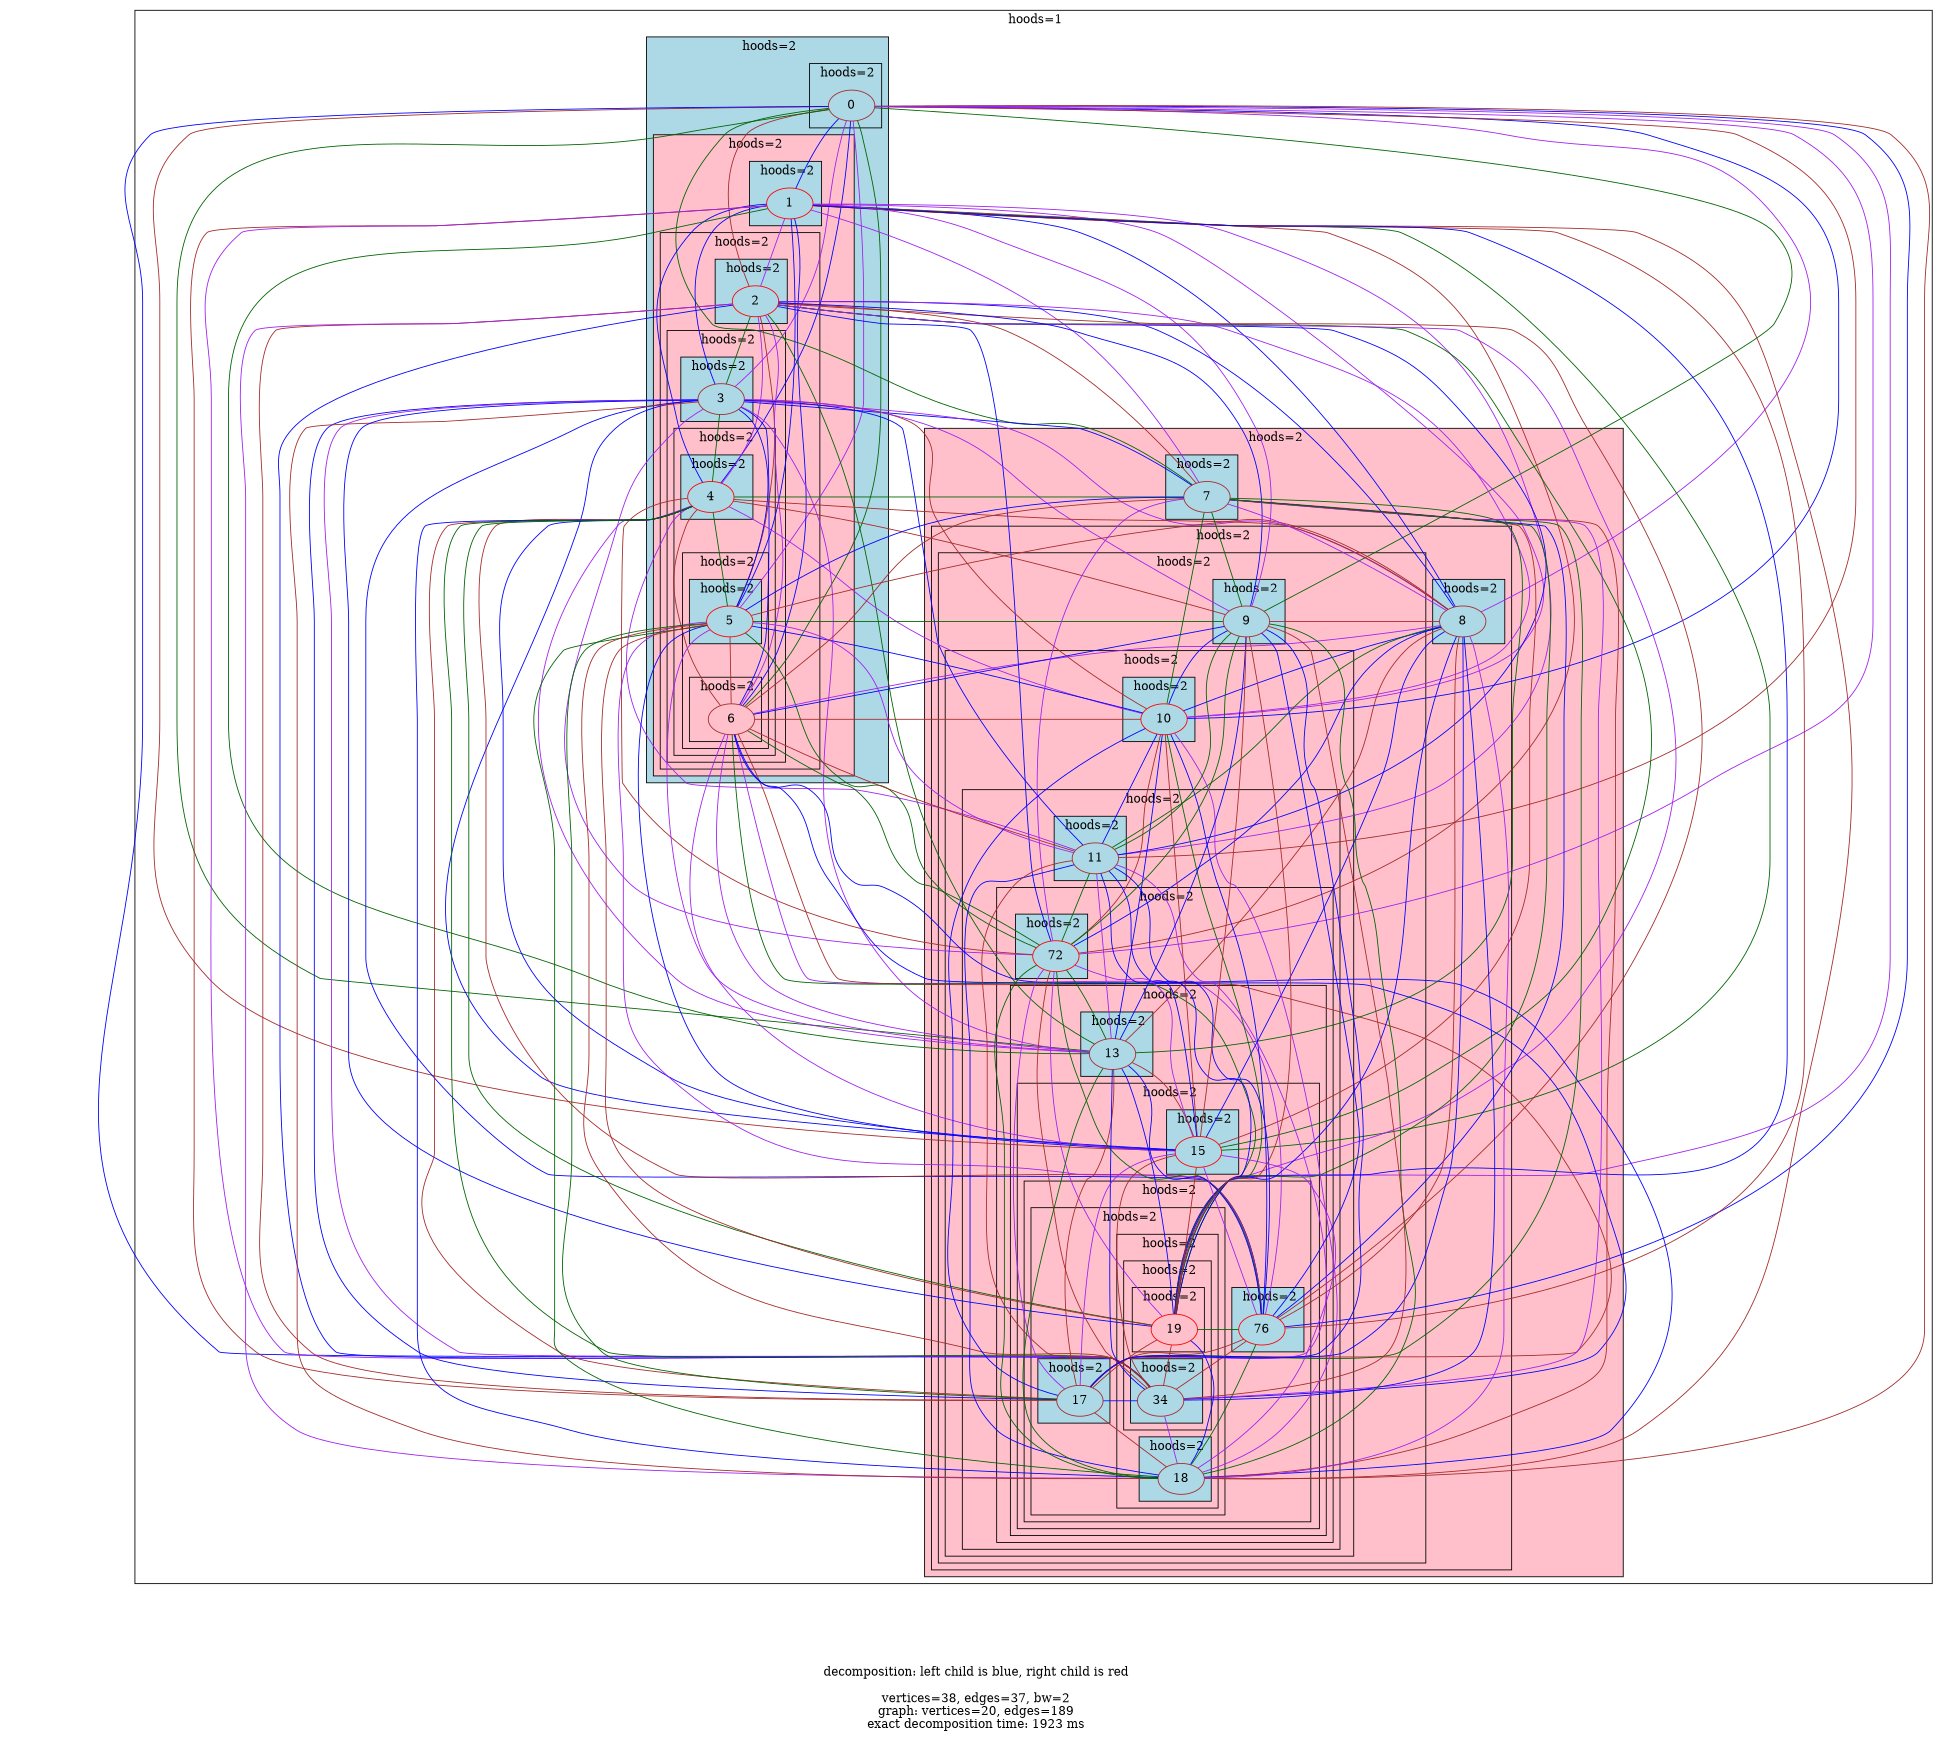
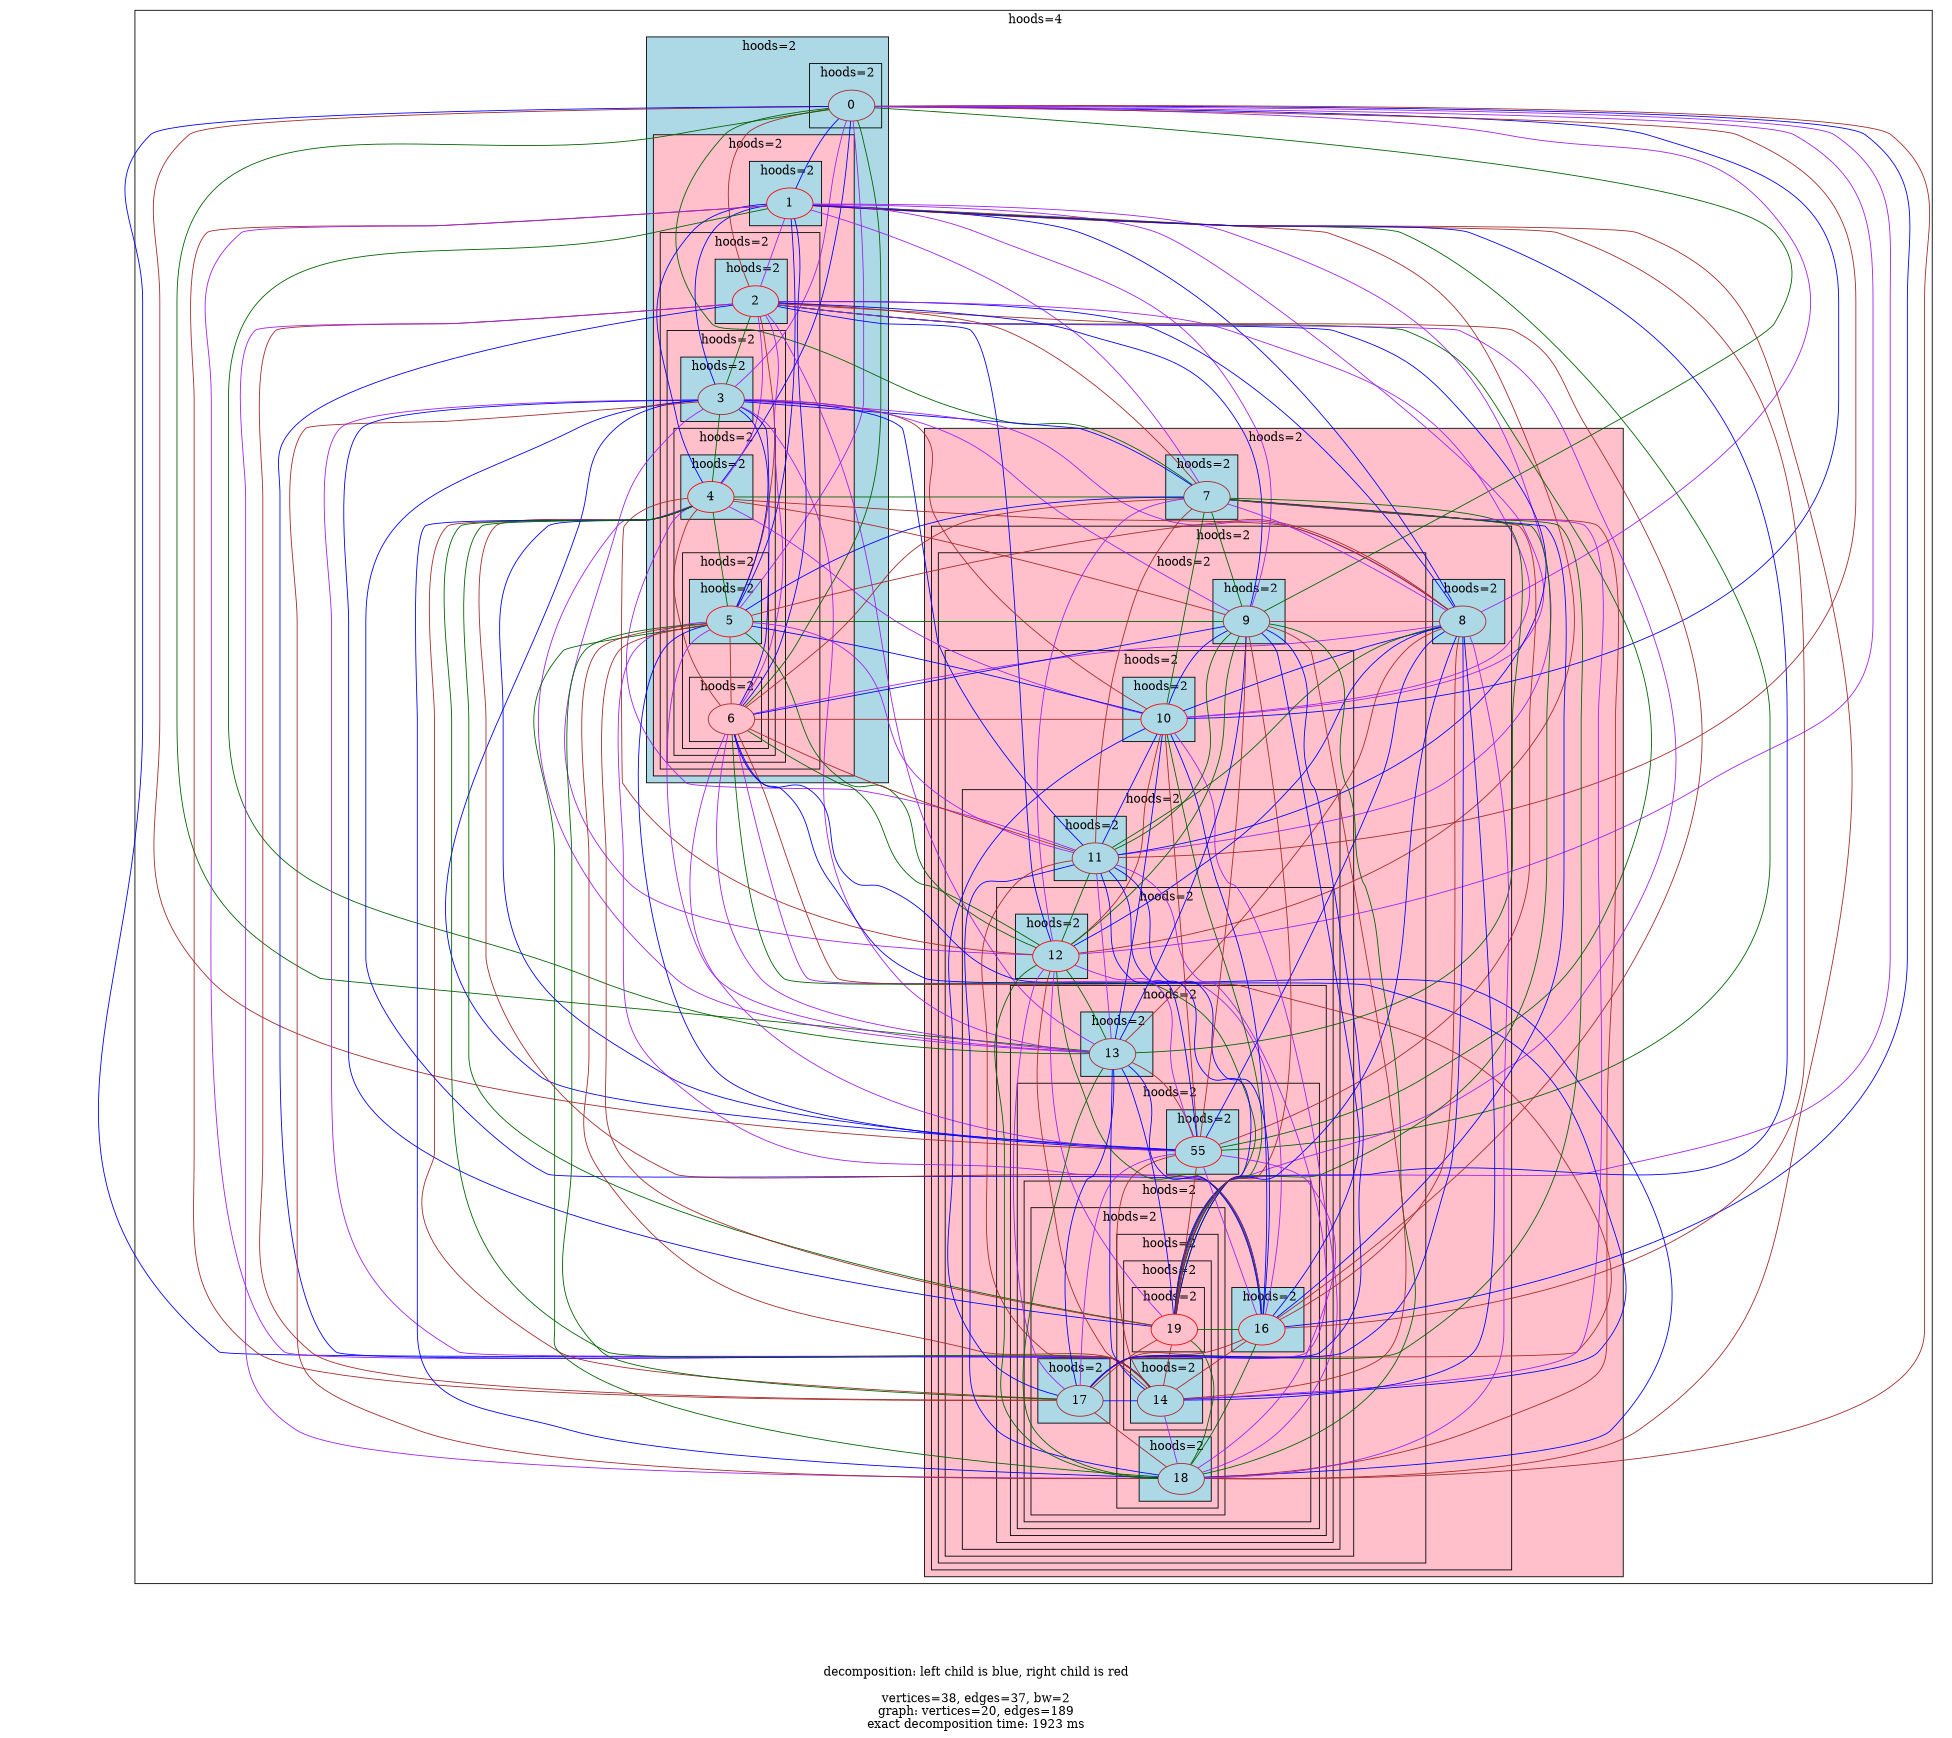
  graph {
    label="decomposition: left child is blue, right child is red\n\nvertices=38, edges=37, bw=2\ngraph: vertices=20, edges=189\nexact decomposition time: 1923 ms"
    node [color=brown]
    edge [color=blue]
    n1 [label=0]
    n2 [color=red label=1]
    n3 [color=red label=2]
    n4 [label=3]
    n5 [color=red label=4]
    n6 [color=red label=5]
    n7 [label=6]
    n8 [label=7]
    n9 [label=8]
    n10 [color=red label=10]
    n11 [label=11]
-   n12 [color=red label=72]
+   n12 [color=red label=12]
    n13 [label=13]
-   n14 [color=red label=15]
-   n15 [color=red label=76]
+   n14 [color=red label=55]
+   n15 [color=red label=16]
    n16 [label=17]
    n17 [label=18]
-   n18 [label=34]
+   n18 [label=14]
    n19 [color=red label=19]
    n20 [label=9]
    subgraph cluster_1 {
-     label=" hoods=1"
+     label=" hoods=4"
      subgraph cluster_2 {
        fillcolor=lightblue
        label=" hoods=2"
        style=filled
        subgraph cluster_3 {
          fillcolor=lightblue
          label=" hoods=2"
          style=filled
          n1
        }
        subgraph cluster_4 {
          fillcolor=pink
          label=" hoods=2"
          style=filled
          subgraph cluster_5 {
            fillcolor=lightblue
            label=" hoods=2"
            style=filled
            n2
          }
          subgraph cluster_6 {
            fillcolor=pink
            label=" hoods=2"
            style=filled
            subgraph cluster_7 {
              fillcolor=lightblue
              label=" hoods=2"
              style=filled
              n3
            }
            subgraph cluster_8 {
              fillcolor=pink
              label=" hoods=2"
              style=filled
              subgraph cluster_9 {
                fillcolor=lightblue
                label=" hoods=2"
                style=filled
                n4
              }
              subgraph cluster_10 {
                fillcolor=pink
                label=" hoods=2"
                style=filled
                subgraph cluster_11 {
                  fillcolor=lightblue
                  label=" hoods=2"
                  style=filled
                  n5
                }
                subgraph cluster_12 {
                  fillcolor=pink
                  label=" hoods=2"
                  style=filled
                  subgraph cluster_13 {
                    fillcolor=lightblue
                    label=" hoods=2"
                    style=filled
                    n6
                  }
                  subgraph cluster_14 {
                    fillcolor=pink
                    label=" hoods=2"
                    style=filled
                    n7
                  }
                }
              }
            }
          }
        }
      }
      subgraph cluster_15 {
        fillcolor=pink
        label=" hoods=2"
        style=filled
        subgraph cluster_16 {
          fillcolor=lightblue
          label=" hoods=2"
          style=filled
          n8
        }
        subgraph cluster_17 {
          fillcolor=pink
          label=" hoods=2"
          style=filled
          subgraph cluster_18 {
            fillcolor=lightblue
            label=" hoods=2"
            style=filled
            n9
          }
          subgraph cluster_19 {
            fillcolor=pink
            label=" hoods=2"
            style=filled
            subgraph cluster_20 {
              fillcolor=pink
              label=" hoods=2"
              style=filled
              subgraph cluster_21 {
                fillcolor=lightblue
                label=" hoods=2"
                style=filled
                n10
              }
              subgraph cluster_22 {
                fillcolor=pink
                label=" hoods=2"
                style=filled
                subgraph cluster_23 {
                  fillcolor=lightblue
                  label=" hoods=2"
                  style=filled
                  n11
                }
                subgraph cluster_24 {
                  fillcolor=pink
                  label=" hoods=2"
                  style=filled
                  subgraph cluster_25 {
                    fillcolor=lightblue
                    label=" hoods=2"
                    style=filled
                    n12
                  }
                  subgraph cluster_26 {
                    fillcolor=pink
                    label=" hoods=2"
                    style=filled
                    subgraph cluster_27 {
                      fillcolor=lightblue
                      label=" hoods=2"
                      style=filled
                      n13
                    }
                    subgraph cluster_28 {
                      fillcolor=pink
                      label=" hoods=2"
                      style=filled
                      subgraph cluster_29 {
                        fillcolor=lightblue
                        label=" hoods=2"
                        style=filled
                        n14
                      }
                      subgraph cluster_30 {
                        fillcolor=pink
                        label=" hoods=2"
                        style=filled
                        subgraph cluster_31 {
                          fillcolor=lightblue
                          label=" hoods=2"
                          style=filled
                          n15
                        }
                        subgraph cluster_32 {
                          fillcolor=pink
                          label=" hoods=2"
                          style=filled
                          subgraph cluster_33 {
                            fillcolor=lightblue
                            label=" hoods=2"
                            style=filled
                            n16
                          }
                          subgraph cluster_34 {
                            fillcolor=pink
                            label=" hoods=2"
                            style=filled
                            subgraph cluster_35 {
                              fillcolor=lightblue
                              label=" hoods=2"
                              style=filled
                              n17
                            }
                            subgraph cluster_36 {
                              fillcolor=pink
                              label=" hoods=2"
                              style=filled
                              subgraph cluster_37 {
                                fillcolor=lightblue
                                label=" hoods=2"
                                style=filled
                                n18
                              }
                              subgraph cluster_38 {
                                fillcolor=pink
                                label=" hoods=2"
                                style=filled
                                n19
                              }
                            }
                          }
                        }
                      }
                    }
                  }
                }
              }
            }
            subgraph cluster_39 {
              fillcolor=lightblue
              label=" hoods=2"
              style=filled
              n20
            }
          }
        }
      }
    }
    subgraph sub_40 {
      label="real graph"
      n1
      n2
      n3
      n4
      n5
      n6
      n7
      n8
      n9
      n10
      n11
      n12
      n13
      n14
      n15
      n16
      n17
      n18
      n19
      n20
    }
    n1 -- n2
    n1 -- n3 [color=brown]
    n1 -- n4 [color=purple]
    n1 -- n5
    n1 -- n6 [color=purple]
    n1 -- n7 [color=darkgreen]
    n1 -- n8 [color=darkgreen]
    n1 -- n9 [color=purple]
    n1 -- n10
    n1 -- n11 [color=brown]
    n1 -- n12 [color=purple]
    n1 -- n13 [color=darkgreen]
    n1 -- n14 [color=brown]
    n1 -- n15
    n1 -- n17 [color=brown]
    n1 -- n18
    n1 -- n19 [color=purple]
    n1 -- n20 [color=darkgreen]
    n2 -- n3 [color=purple]
    n2 -- n4
    n2 -- n5
    n2 -- n6
    n2 -- n7
    n2 -- n8 [color=purple]
    n2 -- n9
    n2 -- n10 [color=purple]
    n2 -- n11 [color=purple]
    n2 -- n12 [color=brown]
    n2 -- n13 [color=darkgreen]
    n2 -- n14 [color=darkgreen]
    n2 -- n15 [color=brown]
    n2 -- n16 [color=brown]
    n2 -- n17 [color=brown]
    n2 -- n18 [color=purple]
    n2 -- n19
    n2 -- n20 [color=purple]
    n3 -- n4 [color=darkgreen]
    n3 -- n5 [color=purple]
    n3 -- n6 [color=brown]
    n3 -- n7 [color=purple]
    n3 -- n8 [color=brown]
    n3 -- n9
    n3 -- n10 [color=purple]
    n3 -- n11
    n3 -- n12
-   n3 -- n13 [color=darkgreen]
+   n3 -- n13 [color=purple]
    n3 -- n14 [color=darkgreen]
    n3 -- n15 [color=brown]
    n3 -- n16 [color=brown]
    n3 -- n17 [color=purple]
    n3 -- n18
    n3 -- n19 [color=purple]
    n3 -- n20
    n4 -- n5 [color=darkgreen]
    n4 -- n6
    n4 -- n7
    n4 -- n8
    n4 -- n9 [color=purple]
    n4 -- n10 [color=brown]
    n4 -- n11
    n4 -- n12 [color=purple]
    n4 -- n13 [color=purple]
    n4 -- n14
    n4 -- n15
-   n4 -- n16
    n4 -- n17 [color=brown]
    n4 -- n18 [color=purple]
    n4 -- n19
    n4 -- n20 [color=purple]
    n5 -- n6 [color=darkgreen]
    n5 -- n7 [color=brown]
    n5 -- n8 [color=darkgreen]
    n5 -- n9 [color=brown]
    n5 -- n10 [color=purple]
    n5 -- n11 [color=purple]
    n5 -- n12 [color=brown]
    n5 -- n13 [color=purple]
    n5 -- n14
    n5 -- n15 [color=brown]
    n5 -- n16 [color=brown]
    n5 -- n17
    n5 -- n18 [color=darkgreen]
    n5 -- n19 [color=darkgreen]
    n5 -- n20 [color=brown]
    n6 -- n7 [color=brown]
    n6 -- n8
    n6 -- n9 [color=brown]
    n6 -- n10
    n6 -- n11 [color=purple]
    n6 -- n12 [color=darkgreen]
    n6 -- n13 [color=purple]
    n6 -- n14
    n6 -- n15 [color=purple]
    n6 -- n16 [color=darkgreen]
    n6 -- n17 [color=darkgreen]
    n6 -- n18 [color=brown]
    n6 -- n19 [color=brown]
    n6 -- n20 [color=darkgreen]
    n7 -- n8 [color=brown]
    n7 -- n9 [color=purple]
    n7 -- n10 [color=brown]
    n7 -- n11 [color=brown]
    n7 -- n12 [color=darkgreen]
    n7 -- n13 [color=purple]
    n7 -- n14 [color=purple]
    n7 -- n15 [color=purple]
    n7 -- n16 [color=brown]
    n7 -- n17
    n7 -- n18
    n7 -- n19 [color=darkgreen]
    n7 -- n20
    n8 -- n9 [color=purple]
    n8 -- n10 [color=darkgreen]
+   n8 -- n11 [color=brown]
    n8 -- n12 [color=purple]
    n8 -- n13 [color=darkgreen]
    n8 -- n14 [color=brown]
    n8 -- n15
    n8 -- n16 [color=darkgreen]
    n8 -- n17 [color=brown]
    n8 -- n18 [color=purple]
    n8 -- n19 [color=darkgreen]
    n8 -- n20 [color=darkgreen]
    n9 -- n10
    n9 -- n11 [color=darkgreen]
    n9 -- n12
    n9 -- n13 [color=brown]
    n9 -- n14
    n9 -- n15 [color=brown]
    n9 -- n16
    n9 -- n17 [color=purple]
    n9 -- n18
    n9 -- n19
    n9 -- n20 [color=brown]
    n10 -- n11
    n10 -- n12 [color=brown]
    n10 -- n13
    n10 -- n14 [color=brown]
    n10 -- n15
    n10 -- n16
    n10 -- n17 [color=purple]
    n10 -- n19 [color=darkgreen]
    n11 -- n12 [color=darkgreen]
    n11 -- n13 [color=purple]
    n11 -- n14
    n11 -- n15
    n11 -- n16 [color=purple]
    n11 -- n17
    n11 -- n18 [color=brown]
    n11 -- n19
    n12 -- n13 [color=darkgreen]
    n12 -- n14 [color=purple]
    n12 -- n15 [color=darkgreen]
    n12 -- n16 [color=purple]
    n12 -- n17 [color=darkgreen]
    n12 -- n18 [color=brown]
    n12 -- n19 [color=purple]
    n13 -- n14 [color=brown]
    n13 -- n15
-   n13 -- n16 [color=brown]
+   n13 -- n16
    n13 -- n17 [color=darkgreen]
    n13 -- n18
    n13 -- n19
    n14 -- n15 [color=purple]
    n14 -- n16 [color=purple]
    n14 -- n17 [color=purple]
    n14 -- n19 [color=brown]
    n15 -- n16 [color=brown]
    n15 -- n17 [color=darkgreen]
    n15 -- n19 [color=darkgreen]
    n16 -- n17 [color=brown]
    n16 -- n19 [color=brown]
-   n17 -- n19
+   n17 -- n19 [color=darkgreen]
    n18 -- n14 [color=brown]
    n18 -- n15 [color=brown]
    n18 -- n16
    n18 -- n17 [color=purple]
    n19 -- n18 [color=brown]
    n20 -- n10
    n20 -- n11 [color=darkgreen]
    n20 -- n12 [color=darkgreen]
    n20 -- n13
    n20 -- n14 [color=brown]
    n20 -- n15
    n20 -- n16
    n20 -- n17 [color=darkgreen]
    n20 -- n18 [color=brown]
    n20 -- n19 [color=brown]
  }
